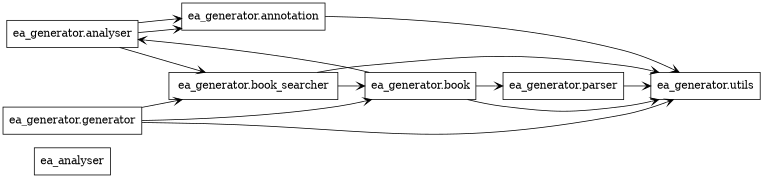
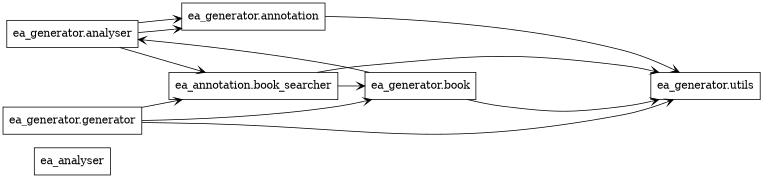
  digraph {
    rankdir=LR
    node [shape=box]
    edge [arrowhead=open arrowtail=none]
    n1 [label=ea_analyser]
    n2 [label="ea_generator.analyser"]
    n3 [label="ea_generator.annotation"]
-   n4 [label="ea_generator.book_searcher"]
+   n4 [label="ea_annotation.book_searcher"]
    n5 [label="ea_generator.utils"]
    n6 [label="ea_generator.book"]
-   n7 [label="ea_generator.parser"]
    n8 [label="ea_generator.generator"]
    n2 -> n3
    n2 -> n3
    n2 -> n4
    n3 -> n5
    n4 -> n5
    n4 -> n6
    n6 -> n2
    n6 -> n5
-   n6 -> n7
-   n7 -> n5
    n8 -> n4
    n8 -> n5
    n8 -> n6
  }
